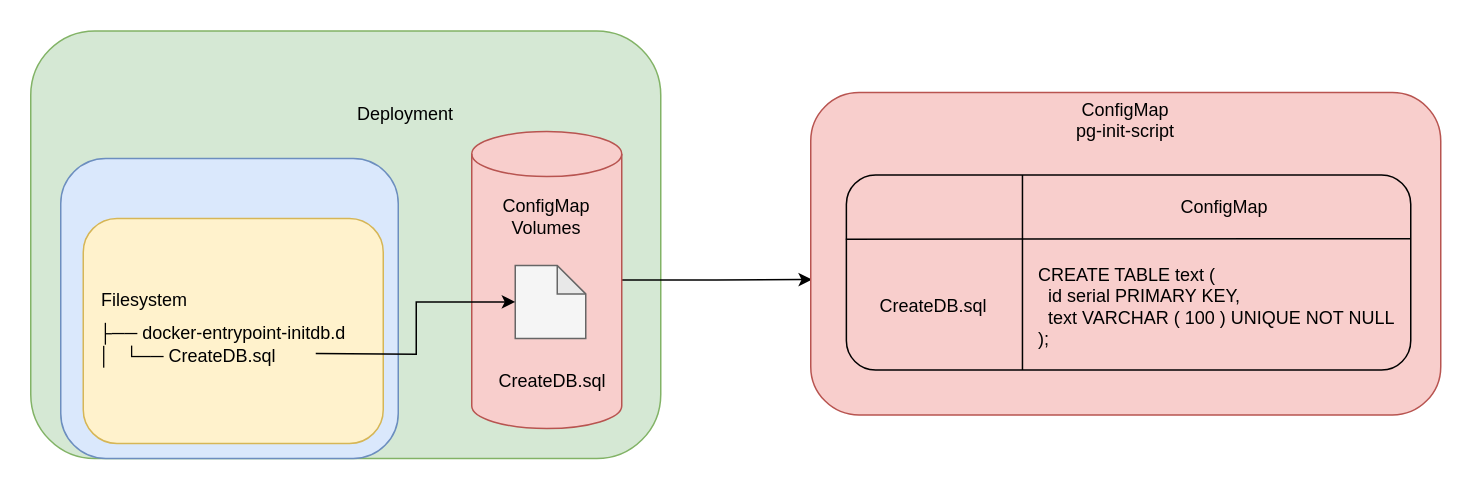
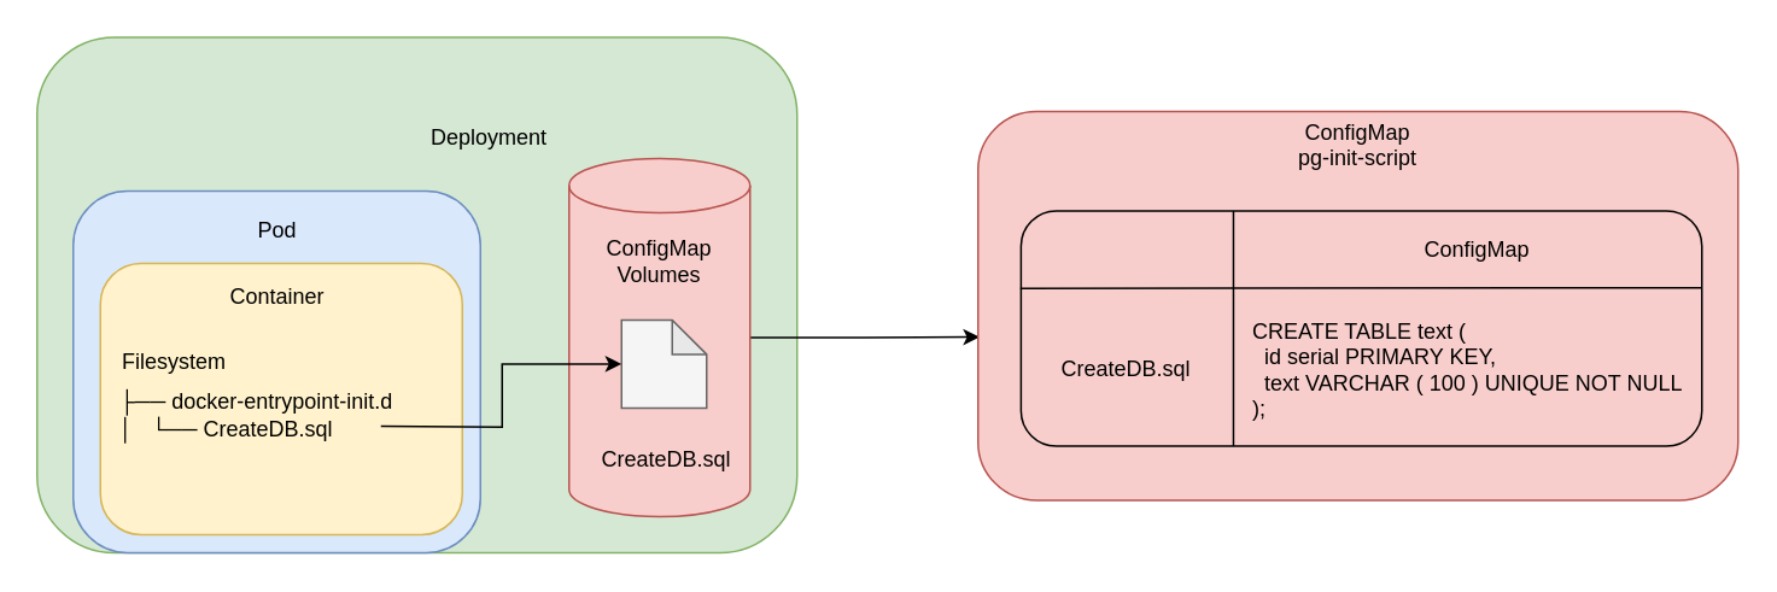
  <mxCell id="0" />
  <mxCell id="1" parent="0" />
  <mxCell id="2" value="" style="rounded=1;whiteSpace=wrap;html=1;fontSize=12;fillColor=#d5e8d4;strokeColor=#82b366;" vertex="1" parent="1"><mxGeometry x="20" y="20" width="420" height="285" as="geometry" /></mxCell>
  <mxCell id="3" value="Deployment" style="text;html=1;strokeColor=none;fillColor=none;align=center;verticalAlign=middle;whiteSpace=wrap;rounded=0;fontSize=12;" vertex="1" parent="1"><mxGeometry x="240" y="61" width="60" height="30" as="geometry" /></mxCell>
  <mxCell id="4" value="" style="rounded=1;whiteSpace=wrap;html=1;fontSize=12;fillColor=#dae8fc;strokeColor=#6c8ebf;" vertex="1" parent="1"><mxGeometry x="40" y="105" width="225" height="200" as="geometry" /></mxCell>
+ <mxCell id="5" value="Pod" style="text;html=1;strokeColor=none;fillColor=none;align=center;verticalAlign=middle;whiteSpace=wrap;rounded=0;fontSize=12;" vertex="1" parent="1"><mxGeometry x="122.5" y="112" width="60" height="30" as="geometry" /></mxCell>
  <mxCell id="6" value="" style="rounded=1;whiteSpace=wrap;html=1;fontSize=12;fillColor=#fff2cc;strokeColor=#d6b656;" vertex="1" parent="1"><mxGeometry x="55" y="145" width="200" height="150" as="geometry" /></mxCell>
- <mxCell id="8" value="&lt;div&gt;├── docker-entrypoint-initdb.d&lt;/div&gt;&lt;div&gt;│&amp;nbsp; &amp;nbsp;└── CreateDB.sql&lt;/div&gt;" style="text;html=1;strokeColor=none;fillColor=none;align=left;verticalAlign=middle;whiteSpace=wrap;rounded=0;fontSize=12;" vertex="1" parent="1"><mxGeometry x="64" y="202" width="186" height="53" as="geometry" /></mxCell>
+ <mxCell id="7" value="Container" style="text;html=1;strokeColor=none;fillColor=none;align=center;verticalAlign=middle;whiteSpace=wrap;rounded=0;fontSize=12;" vertex="1" parent="1"><mxGeometry x="122.5" y="149" width="60" height="30" as="geometry" /></mxCell>
+ <mxCell id="8" value="&lt;div&gt;├── docker-entrypoint-init.d&lt;/div&gt;&lt;div&gt;│&amp;nbsp; &amp;nbsp;└── CreateDB.sql&lt;/div&gt;" style="text;html=1;strokeColor=none;fillColor=none;align=left;verticalAlign=middle;whiteSpace=wrap;rounded=0;fontSize=12;" vertex="1" parent="1"><mxGeometry x="64" y="202" width="186" height="53" as="geometry" /></mxCell>
  <mxCell id="9" value="Filesystem" style="text;html=1;strokeColor=none;fillColor=none;align=center;verticalAlign=middle;whiteSpace=wrap;rounded=0;fontSize=12;" vertex="1" parent="1"><mxGeometry x="65.5" y="185" width="60" height="30" as="geometry" /></mxCell>
  <mxCell id="10" style="edgeStyle=orthogonalEdgeStyle;rounded=0;orthogonalLoop=1;jettySize=auto;html=1;exitX=1;exitY=0.5;exitDx=0;exitDy=0;exitPerimeter=0;entryX=0.002;entryY=0.58;entryDx=0;entryDy=0;entryPerimeter=0;fontFamily=Helvetica;fontSize=12;" edge="1" parent="1" source="11" target="15"><mxGeometry relative="1" as="geometry" /></mxCell>
  <mxCell id="11" value="" style="shape=cylinder3;whiteSpace=wrap;html=1;boundedLbl=1;backgroundOutline=1;size=15;fontSize=12;fillColor=#f8cecc;strokeColor=#b85450;" vertex="1" parent="1"><mxGeometry x="314" y="87" width="100" height="198" as="geometry" /></mxCell>
  <mxCell id="12" value="ConfigMap&lt;br&gt;Volumes" style="text;html=1;strokeColor=none;fillColor=none;align=center;verticalAlign=middle;whiteSpace=wrap;rounded=0;fontSize=12;" vertex="1" parent="1"><mxGeometry x="334" y="129" width="60" height="30" as="geometry" /></mxCell>
  <mxCell id="13" value="" style="shape=note;whiteSpace=wrap;html=1;backgroundOutline=1;darkOpacity=0.05;fontSize=12;fillColor=#f5f5f5;strokeColor=#666666;fontColor=#333333;size=19;" vertex="1" parent="1"><mxGeometry x="343" y="176.25" width="47" height="48.75" as="geometry" /></mxCell>
  <mxCell id="14" value="CreateDB.sql" style="text;html=1;strokeColor=none;fillColor=none;align=center;verticalAlign=middle;whiteSpace=wrap;rounded=0;fontSize=12;" vertex="1" parent="1"><mxGeometry x="332" y="239" width="72" height="30" as="geometry" /></mxCell>
  <mxCell id="15" value="" style="rounded=1;whiteSpace=wrap;html=1;fontSize=12;fillColor=#f8cecc;strokeColor=#b85450;" vertex="1" parent="1"><mxGeometry x="540" y="61" width="420" height="215" as="geometry" /></mxCell>
  <mxCell id="16" value="ConfigMap&lt;br&gt;&lt;span data-copy-origin=&quot;https://shimo.im&quot; data-docs-delta=&quot;[[20,&amp;quot;pg-init-script&amp;quot;],[20,&amp;quot;\n&amp;quot;,&amp;quot;24:\&amp;quot;F3PQ\&amp;quot;|36:175|direction:\&amp;quot;ltr\&amp;quot;&amp;quot;]]&quot;&gt;&lt;div style=&quot;line-height: 100%;&quot; data-language=&quot;yaml&quot; class=&quot;ql-code-block ql-direction-ltr ql-long-18520334 ql-authorBlock-18520334&quot;&gt;&lt;span class=&quot;ql-token hljs-string&quot;&gt;pg-init-script&lt;/span&gt;&lt;/div&gt;&lt;/span&gt;" style="text;html=1;strokeColor=none;fillColor=none;align=center;verticalAlign=middle;whiteSpace=wrap;rounded=0;fontSize=12;" vertex="1" parent="1"><mxGeometry x="695" y="64" width="110" height="30" as="geometry" /></mxCell>
  <mxCell id="17" value="" style="rounded=1;whiteSpace=wrap;html=1;fontSize=12;fillColor=none;" vertex="1" parent="1"><mxGeometry x="563.75" y="116" width="376.25" height="130" as="geometry" /></mxCell>
  <mxCell id="18" value="&lt;span data-copy-origin=&quot;https://shimo.im&quot; data-docs-delta=&quot;[[20,&amp;quot;CreateDB.sql&amp;quot;]]&quot;&gt;&lt;div style=&quot;line-height: 100%;&quot; data-language=&quot;yaml&quot; class=&quot;ql-code-block ql-long-18520334 ql-direction-ltr ql-authorBlock-18520334&quot;&gt;&lt;span class=&quot;ql-token hljs-attr&quot;&gt;CreateDB.sql&lt;/span&gt;&lt;/div&gt;&lt;/span&gt;" style="text;html=1;strokeColor=none;fillColor=none;align=center;verticalAlign=middle;whiteSpace=wrap;rounded=0;fontSize=12;" vertex="1" parent="1"><mxGeometry x="567" y="188" width="110" height="30" as="geometry" /></mxCell>
  <mxCell id="19" value="&lt;span data-copy-origin=&quot;https://shimo.im&quot; data-docs-delta=&quot;[[20,&amp;quot;CreateDB.sql&amp;quot;]]&quot;&gt;&lt;div style=&quot;line-height: 100%;&quot; data-language=&quot;yaml&quot; class=&quot;ql-code-block ql-long-18520334 ql-direction-ltr ql-authorBlock-18520334&quot;&gt;&lt;span class=&quot;ql-token hljs-attr&quot;&gt;ConfigMap&lt;/span&gt;&lt;/div&gt;&lt;/span&gt;" style="text;html=1;strokeColor=none;fillColor=none;align=center;verticalAlign=middle;whiteSpace=wrap;rounded=0;fontSize=12;" vertex="1" parent="1"><mxGeometry x="761" y="122" width="110" height="30" as="geometry" /></mxCell>
  <mxCell id="20" value="CREATE TABLE text (&#10;  id serial PRIMARY KEY,&#10;  text VARCHAR ( 100 ) UNIQUE NOT NULL&#10;);" style="text;whiteSpace=wrap;html=1;fontSize=12;fontFamily=Helvetica;" vertex="1" parent="1"><mxGeometry x="690" y="169.25" width="270" height="80" as="geometry" /></mxCell>
  <mxCell id="21" value="" style="endArrow=none;html=1;rounded=0;fontFamily=Helvetica;fontSize=12;exitX=0.312;exitY=1;exitDx=0;exitDy=0;exitPerimeter=0;entryX=0.312;entryY=0;entryDx=0;entryDy=0;entryPerimeter=0;" edge="1" parent="1" source="17" target="17"><mxGeometry width="50" height="50" relative="1" as="geometry"><mxPoint x="660" y="185" as="sourcePoint" /><mxPoint x="710" y="135" as="targetPoint" /></mxGeometry></mxCell>
  <mxCell id="22" value="" style="endArrow=none;html=1;rounded=0;fontFamily=Helvetica;fontSize=12;entryX=1;entryY=0.25;entryDx=0;entryDy=0;exitX=-0.001;exitY=0.329;exitDx=0;exitDy=0;exitPerimeter=0;" edge="1" parent="1" source="17"><mxGeometry width="50" height="50" relative="1" as="geometry"><mxPoint x="570" y="159" as="sourcePoint" /><mxPoint x="940" y="158.5" as="targetPoint" /></mxGeometry></mxCell>
  <mxCell id="23" style="edgeStyle=orthogonalEdgeStyle;rounded=0;orthogonalLoop=1;jettySize=auto;html=1;fontFamily=Helvetica;fontSize=12;entryX=0;entryY=0.5;entryDx=0;entryDy=0;entryPerimeter=0;" edge="1" parent="1" target="13"><mxGeometry relative="1" as="geometry"><mxPoint x="210" y="235" as="sourcePoint" /></mxGeometry></mxCell>
